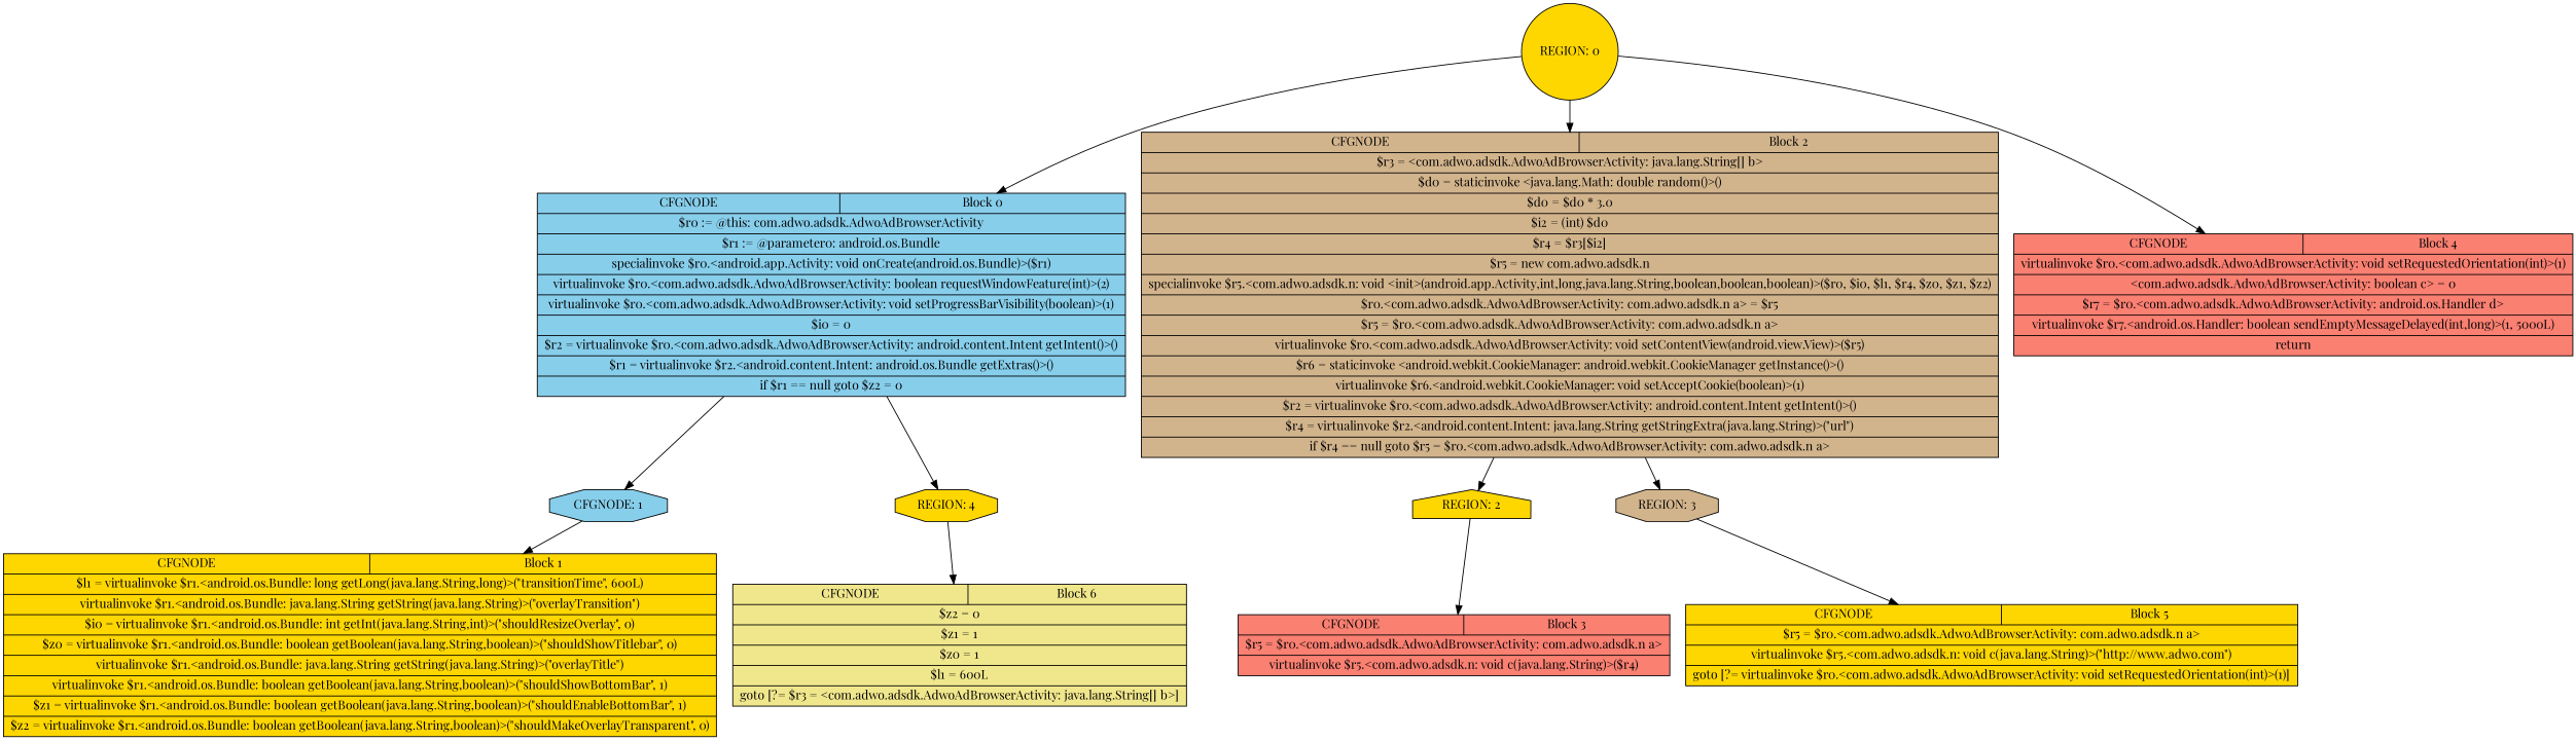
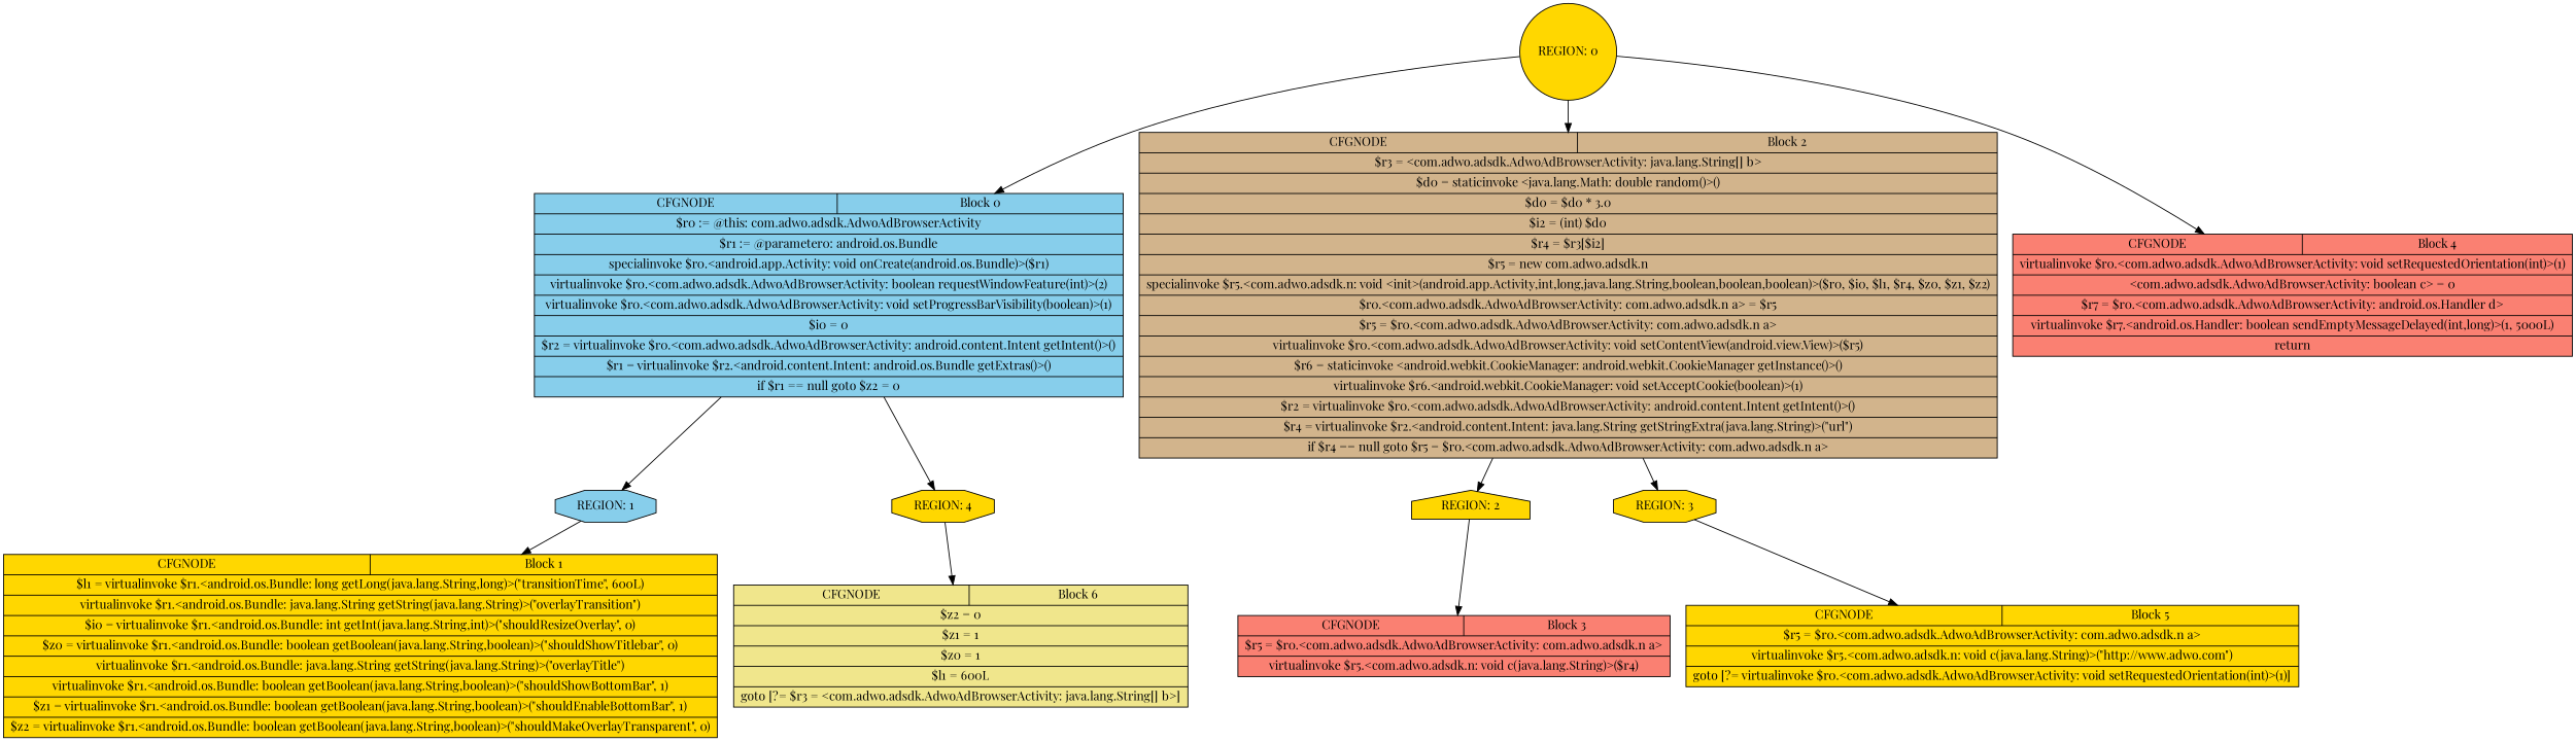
  digraph {
    fontname="Playfair Display"
    node [fillcolor=gold fontname="Playfair Display" shape=record style=filled]
    edge [fontname="Playfair Display"]
    "REGION: 0" [shape=circle]
    n2 [fillcolor=skyblue label="{{ CFGNODE| Block 0}|$r0 := @this: com.adwo.adsdk.AdwoAdBrowserActivity|$r1 := @parameter0: android.os.Bundle|specialinvoke $r0.\<android.app.Activity: void onCreate(android.os.Bundle)\>($r1)|virtualinvoke $r0.\<com.adwo.adsdk.AdwoAdBrowserActivity: boolean requestWindowFeature(int)\>(2)|virtualinvoke $r0.\<com.adwo.adsdk.AdwoAdBrowserActivity: void setProgressBarVisibility(boolean)\>(1)|$i0 = 0|$r2 = virtualinvoke $r0.\<com.adwo.adsdk.AdwoAdBrowserActivity: android.content.Intent getIntent()\>()|$r1 = virtualinvoke $r2.\<android.content.Intent: android.os.Bundle getExtras()\>()|if $r1 == null goto $z2 = 0}"]
    n3 [fillcolor=tan label="{{ CFGNODE| Block 2}|$r3 = \<com.adwo.adsdk.AdwoAdBrowserActivity: java.lang.String[] b\>|$d0 = staticinvoke \<java.lang.Math: double random()\>()|$d0 = $d0 * 3.0|$i2 = (int) $d0|$r4 = $r3[$i2]|$r5 = new com.adwo.adsdk.n|specialinvoke $r5.\<com.adwo.adsdk.n: void \<init\>(android.app.Activity,int,long,java.lang.String,boolean,boolean,boolean)\>($r0, $i0, $l1, $r4, $z0, $z1, $z2)|$r0.\<com.adwo.adsdk.AdwoAdBrowserActivity: com.adwo.adsdk.n a\> = $r5|$r5 = $r0.\<com.adwo.adsdk.AdwoAdBrowserActivity: com.adwo.adsdk.n a\>|virtualinvoke $r0.\<com.adwo.adsdk.AdwoAdBrowserActivity: void setContentView(android.view.View)\>($r5)|$r6 = staticinvoke \<android.webkit.CookieManager: android.webkit.CookieManager getInstance()\>()|virtualinvoke $r6.\<android.webkit.CookieManager: void setAcceptCookie(boolean)\>(1)|$r2 = virtualinvoke $r0.\<com.adwo.adsdk.AdwoAdBrowserActivity: android.content.Intent getIntent()\>()|$r4 = virtualinvoke $r2.\<android.content.Intent: java.lang.String getStringExtra(java.lang.String)\>(\"url\")|if $r4 == null goto $r5 = $r0.\<com.adwo.adsdk.AdwoAdBrowserActivity: com.adwo.adsdk.n a\>}"]
    n4 [fillcolor=salmon label="{{ CFGNODE| Block 4}|virtualinvoke $r0.\<com.adwo.adsdk.AdwoAdBrowserActivity: void setRequestedOrientation(int)\>(1)|\<com.adwo.adsdk.AdwoAdBrowserActivity: boolean c\> = 0|$r7 = $r0.\<com.adwo.adsdk.AdwoAdBrowserActivity: android.os.Handler d\>|virtualinvoke $r7.\<android.os.Handler: boolean sendEmptyMessageDelayed(int,long)\>(1, 5000L)|return}"]
-   "REGION: 1" [fillcolor=skyblue shape=octagon label="CFGNODE: 1"]
+   "REGION: 1" [fillcolor=skyblue shape=octagon]
    "REGION: 4" [shape=octagon]
    "REGION: 2" [shape=house]
-   "REGION: 3" [fillcolor=tan shape=octagon]
+   "REGION: 3" [shape=octagon]
    n9 [label="{{ CFGNODE| Block 1}|$l1 = virtualinvoke $r1.\<android.os.Bundle: long getLong(java.lang.String,long)\>(\"transitionTime\", 600L)|virtualinvoke $r1.\<android.os.Bundle: java.lang.String getString(java.lang.String)\>(\"overlayTransition\")|$i0 = virtualinvoke $r1.\<android.os.Bundle: int getInt(java.lang.String,int)\>(\"shouldResizeOverlay\", 0)|$z0 = virtualinvoke $r1.\<android.os.Bundle: boolean getBoolean(java.lang.String,boolean)\>(\"shouldShowTitlebar\", 0)|virtualinvoke $r1.\<android.os.Bundle: java.lang.String getString(java.lang.String)\>(\"overlayTitle\")|virtualinvoke $r1.\<android.os.Bundle: boolean getBoolean(java.lang.String,boolean)\>(\"shouldShowBottomBar\", 1)|$z1 = virtualinvoke $r1.\<android.os.Bundle: boolean getBoolean(java.lang.String,boolean)\>(\"shouldEnableBottomBar\", 1)|$z2 = virtualinvoke $r1.\<android.os.Bundle: boolean getBoolean(java.lang.String,boolean)\>(\"shouldMakeOverlayTransparent\", 0)}"]
    n10 [fillcolor=khaki label="{{ CFGNODE| Block 6}|$z2 = 0|$z1 = 1|$z0 = 1|$l1 = 600L|goto [?= $r3 = \<com.adwo.adsdk.AdwoAdBrowserActivity: java.lang.String[] b\>]}"]
    n11 [fillcolor=salmon label="{{ CFGNODE| Block 3}|$r5 = $r0.\<com.adwo.adsdk.AdwoAdBrowserActivity: com.adwo.adsdk.n a\>|virtualinvoke $r5.\<com.adwo.adsdk.n: void c(java.lang.String)\>($r4)}"]
    n12 [label="{{ CFGNODE| Block 5}|$r5 = $r0.\<com.adwo.adsdk.AdwoAdBrowserActivity: com.adwo.adsdk.n a\>|virtualinvoke $r5.\<com.adwo.adsdk.n: void c(java.lang.String)\>(\"http://www.adwo.com\")|goto [?= virtualinvoke $r0.\<com.adwo.adsdk.AdwoAdBrowserActivity: void setRequestedOrientation(int)\>(1)]}"]
    "REGION: 0" -> n2
    "REGION: 0" -> n3
    "REGION: 0" -> n4
    n2 -> "REGION: 1"
    n2 -> "REGION: 4"
    n3 -> "REGION: 2"
    n3 -> "REGION: 3"
    "REGION: 1" -> n9
    "REGION: 4" -> n10
    "REGION: 2" -> n11
    "REGION: 3" -> n12
  }
